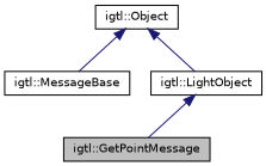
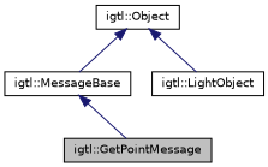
  digraph {
    node [color=black fillcolor=white fontname=Helvetica fontsize=10 shape=record style=filled]
    edge [color=midnightblue dir=back fontname=Helvetica fontsize=10 labelfontname=Helvetica labelfontsize=10 style=solid]
    n1 [fillcolor=grey75 fontcolor=black height=0.2 label="igtl::GetPointMessage" width=0.4]
    n2 [height=0.2 label="igtl::MessageBase" width=0.4]
    n3 [height=0.2 label="igtl::Object" width=0.4]
    n4 [height=0.2 label="igtl::LightObject" width=0.4]
-   n4 -> n1
+   n2 -> n1
    n3 -> n2
    n3 -> n4
  }
